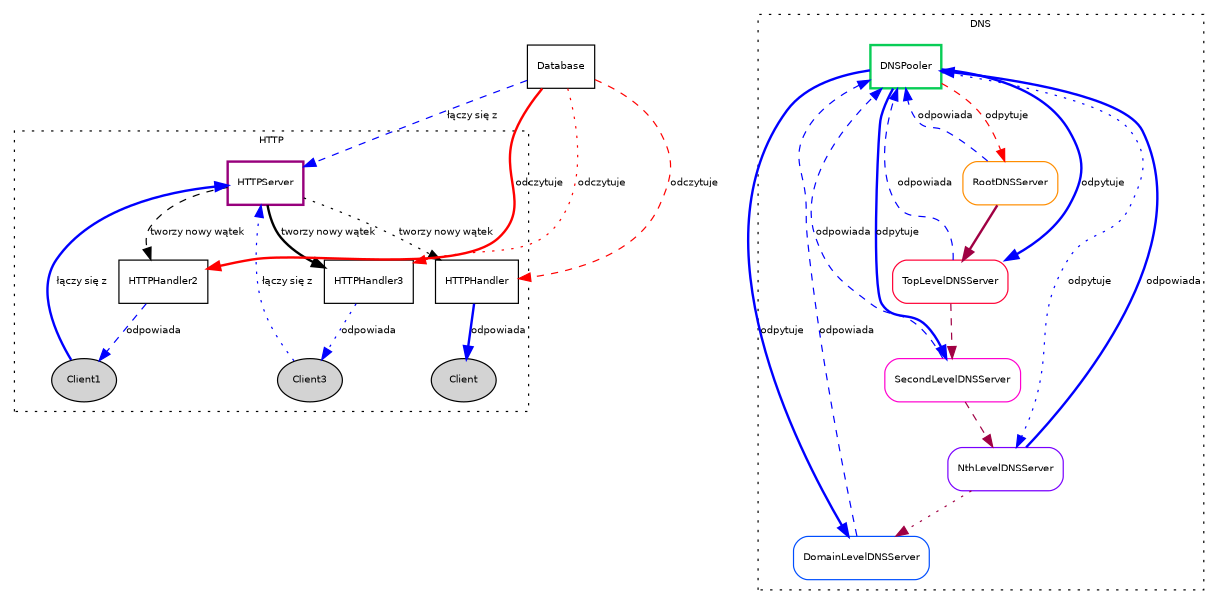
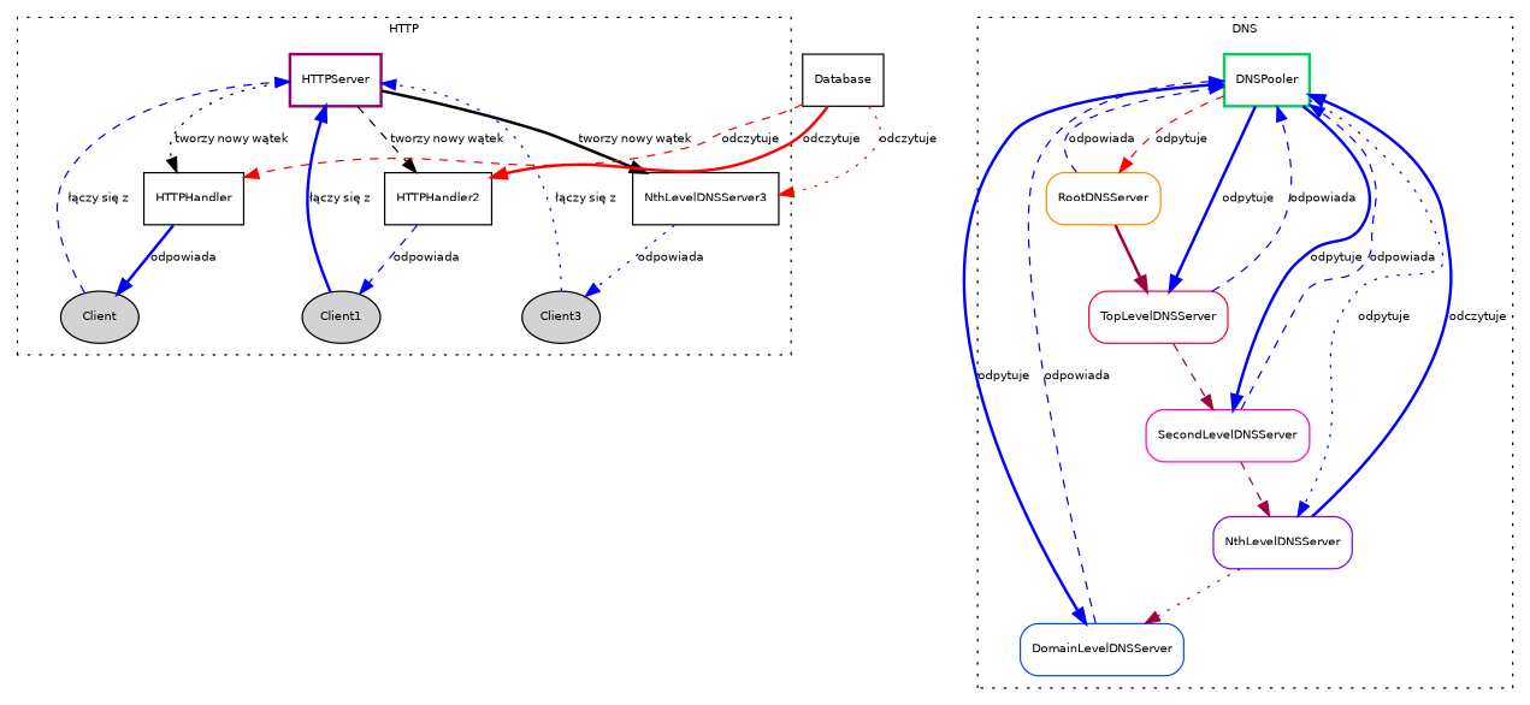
  digraph {
    fontname="Bitstream Vera Sans"
    fontsize=8
    ordering=out
    node [fontname="Bitstream Vera Sans" fontsize=8 nodesep=5.0 shape=record style=rounded]
    edge [fontname="Bitstream Vera Sans" fontsize=8 style=dashed color=blue]
    n1 [color="#97007C" label="{HTTPServer}" style=bold]
    n2 [label="{HTTPHandler}" style=""]
    n3 [label=HTTPHandler2 style=""]
-   n4 [label=HTTPHandler3 style=""]
+   n4 [label=NthLevelDNSServer3 style=""]
    n5 [label=Client shape=ellipse style=filled]
    n6 [label=Client1 shape=ellipse style=filled]
    n7 [label=Client3 shape=ellipse style=filled]
    n8 [color="#08CD56" label=DNSPooler style=bold]
    n9 [color="#FF0035" label=TopLevelDNSServer]
    n10 [color="#FF8D00" label=RootDNSServer]
    n11 [color="#FF00CF" label=SecondLevelDNSServer]
    n12 [color="#7900FF" label=NthLevelDNSServer]
    n13 [color="#004EFF" label=DomainLevelDNSServer]
    n14 [label=Database style=""]
    subgraph cluster_1 {
      label=HTTP
      style=dotted
      n1
      n2
      n3
      n4
      n5
      n6
      n7
    }
    subgraph cluster_2 {
      label=DNS
      style=dotted
      n8
      n9
      n10
      n11
      n12
      n13
    }
    n1 -> n2 [label="tworzy nowy wątek" style=dotted color=""]
    n1 -> n3 [label="tworzy nowy wątek" color=""]
    n1 -> n4 [label="tworzy nowy wątek" style=bold color=""]
    n2 -> n5 [label=odpowiada style=bold]
    n3 -> n6 [label=odpowiada]
    n4 -> n7 [label=odpowiada style=dotted]
-   n14 -> n1 [label="łączy się z"]
+   n5 -> n1 [label="łączy się z"]
    n6 -> n1 [label="łączy się z" style=bold]
    n7 -> n1 [label="łączy się z" style=dotted]
    n8 -> n9 [label=odpytuje style=bold]
    n8 -> n10 [color=red label=odpytuje]
    n8 -> n11 [label=odpytuje style=bold]
    n8 -> n12 [label=odpytuje style=dotted]
    n8 -> n13 [label=odpytuje style=bold]
    n9 -> n8 [label=odpowiada]
    n9 -> n11 [color="#A00043"]
    n10 -> n8 [label=odpowiada]
    n10 -> n9 [color="#A00043" style=bold]
    n11 -> n8 [label=odpowiada]
    n11 -> n12 [color="#A00043"]
-   n12 -> n8 [label=odpowiada style=bold]
+   n12 -> n8 [label=odczytuje style=bold]
    n12 -> n13 [color="#A00043" style=dotted]
    n13 -> n8 [label=odpowiada]
    n14 -> n2 [color=red label=odczytuje]
    n14 -> n3 [color=red label=odczytuje style=bold]
    n14 -> n4 [color=red label=odczytuje style=dotted]
  }
